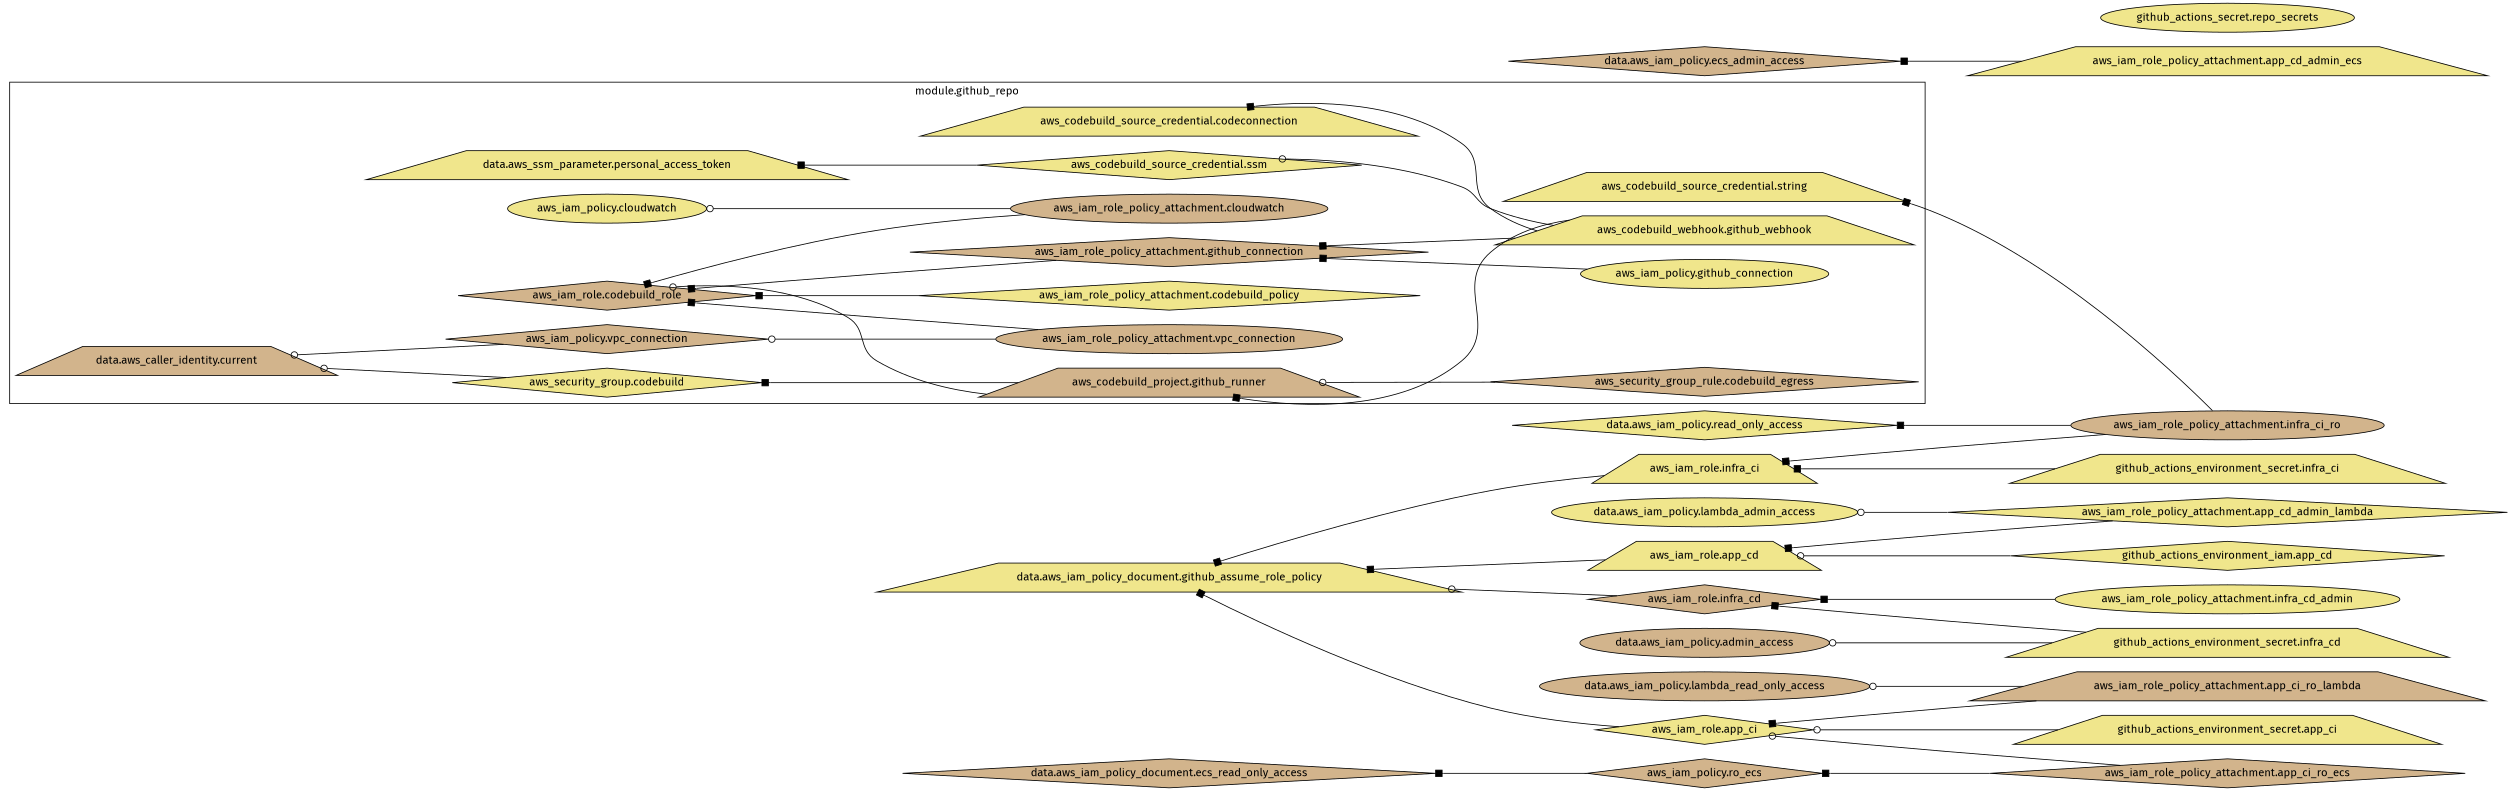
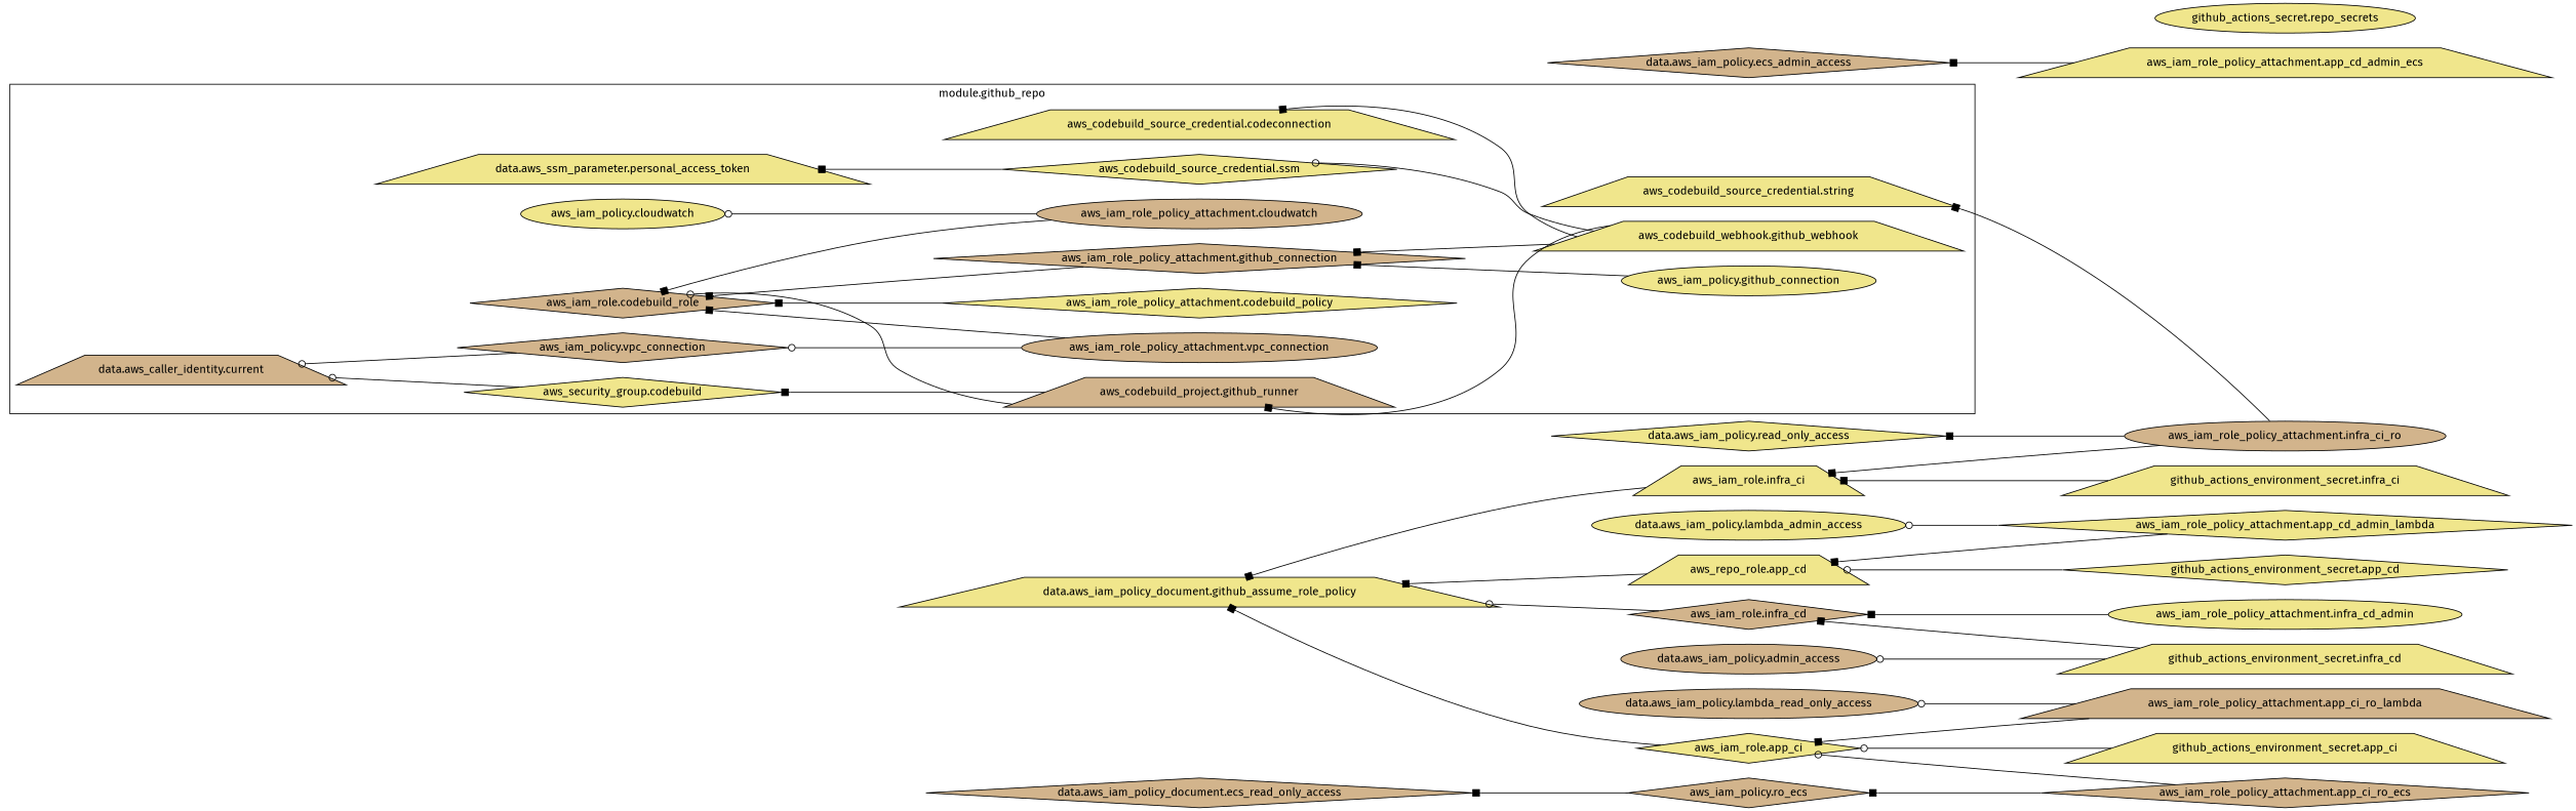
  digraph {
    fontname="Fira Sans"
    rankdir=RL
    node [fillcolor=khaki fontname="Fira Sans" shape=diamond style=filled]
    edge [arrowhead=box fontname="Fira Sans"]
    n1 [fillcolor=tan label="data.aws_caller_identity.current" shape=trapezium]
    n2 [label="data.aws_ssm_parameter.personal_access_token" shape=trapezium]
    n3 [fillcolor=tan label="aws_codebuild_project.github_runner" shape=trapezium]
    n4 [label="aws_codebuild_source_credential.codeconnection" shape=trapezium]
    n5 [label="aws_codebuild_source_credential.ssm"]
    n6 [label="aws_codebuild_source_credential.string" shape=trapezium]
    n7 [label="aws_codebuild_webhook.github_webhook" shape=trapezium]
    n8 [label="aws_iam_policy.cloudwatch" shape=ellipse]
    n9 [label="aws_iam_policy.github_connection" shape=ellipse]
    n10 [fillcolor=tan label="aws_iam_policy.vpc_connection"]
    n11 [fillcolor=tan label="aws_iam_role.codebuild_role"]
    n12 [fillcolor=tan label="aws_iam_role_policy_attachment.cloudwatch" shape=ellipse]
    n13 [label="aws_iam_role_policy_attachment.codebuild_policy"]
    n14 [fillcolor=tan label="aws_iam_role_policy_attachment.github_connection"]
    n15 [fillcolor=tan label="aws_iam_role_policy_attachment.vpc_connection" shape=ellipse]
    n16 [label="aws_security_group.codebuild"]
-   n17 [fillcolor=tan label="aws_security_group_rule.codebuild_egress"]
    n18 [fillcolor=tan label="data.aws_iam_policy.admin_access" shape=ellipse]
    n19 [fillcolor=tan label="data.aws_iam_policy.ecs_admin_access"]
    n20 [label="data.aws_iam_policy.lambda_admin_access" shape=ellipse]
    n21 [fillcolor=tan label="data.aws_iam_policy.lambda_read_only_access" shape=ellipse]
    n22 [label="data.aws_iam_policy.read_only_access"]
    n23 [fillcolor=tan label="data.aws_iam_policy_document.ecs_read_only_access"]
    n24 [label="data.aws_iam_policy_document.github_assume_role_policy" shape=trapezium]
    n25 [fillcolor=tan label="aws_iam_policy.ro_ecs"]
-   n26 [label="aws_iam_role.app_cd" shape=trapezium]
+   n26 [label="aws_repo_role.app_cd" shape=trapezium]
    n27 [label="aws_iam_role.app_ci"]
    n28 [fillcolor=tan label="aws_iam_role.infra_cd"]
    n29 [label="aws_iam_role.infra_ci" shape=trapezium]
    n30 [label="aws_iam_role_policy_attachment.app_cd_admin_ecs" shape=trapezium]
    n31 [label="aws_iam_role_policy_attachment.app_cd_admin_lambda"]
    n32 [fillcolor=tan label="aws_iam_role_policy_attachment.app_ci_ro_ecs"]
    n33 [fillcolor=tan label="aws_iam_role_policy_attachment.app_ci_ro_lambda" shape=trapezium]
    n34 [label="aws_iam_role_policy_attachment.infra_cd_admin" shape=ellipse]
    n35 [fillcolor=tan label="aws_iam_role_policy_attachment.infra_ci_ro" shape=ellipse]
-   n36 [label="github_actions_environment_iam.app_cd"]
+   n36 [label="github_actions_environment_secret.app_cd"]
    n37 [label="github_actions_environment_secret.app_ci" shape=trapezium]
    n38 [label="github_actions_environment_secret.infra_cd" shape=trapezium]
    n39 [label="github_actions_environment_secret.infra_ci" shape=trapezium]
    n40 [label="github_actions_secret.repo_secrets" shape=ellipse]
    subgraph cluster_1 {
      label="module.github_repo"
      n1
      n2
      n3
      n4
      n5
      n6
      n7
      n8
      n9
      n10
      n11
      n12
      n13
      n14
      n15
      n16
-     n17
    }
    n3 -> n11 [arrowhead=odot]
    n3 -> n16
    n5 -> n2
    n7 -> n3
    n7 -> n4
    n7 -> n5 [arrowhead=odot]
    n7 -> n14
    n9 -> n14
    n10 -> n1 [arrowhead=odot]
    n12 -> n8 [arrowhead=odot]
    n12 -> n11
    n13 -> n11
    n14 -> n11
    n15 -> n10 [arrowhead=odot]
    n15 -> n11
    n16 -> n1 [arrowhead=odot]
-   n17 -> n3 [arrowhead=odot]
    n25 -> n23
    n26 -> n24
    n27 -> n24
    n28 -> n24 [arrowhead=odot]
    n29 -> n24
    n30 -> n19
    n31 -> n20 [arrowhead=odot]
    n31 -> n26
    n32 -> n25
    n32 -> n27 [arrowhead=odot]
    n33 -> n21 [arrowhead=odot]
    n33 -> n27
    n34 -> n28
    n35 -> n6
    n35 -> n22
    n35 -> n29
    n36 -> n26 [arrowhead=odot]
    n37 -> n27 [arrowhead=odot]
    n38 -> n18 [arrowhead=odot]
    n38 -> n28
    n39 -> n29
  }
